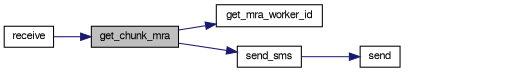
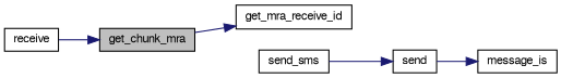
  digraph {
    rankdir=LR
    node [color=black fillcolor=white fontname=FreeSans fontsize=10 shape=record style=filled]
    edge [color=midnightblue fontname=FreeSans fontsize=10 labelfontname=FreeSans labelfontsize=10 style=solid]
    n1 [fillcolor=grey75 fontcolor=black height=0.2 label=get_chunk_mra width=0.4]
-   n2 [height=0.2 label=get_mra_worker_id width=0.4]
+   n2 [height=0.2 label=get_mra_receive_id width=0.4]
    n3 [height=0.2 label=send_sms width=0.4]
    n4 [height=0.2 label=send width=0.4]
    n5 [height=0.2 label=receive width=0.4]
+   n6 [height=0.2 label=message_is width=0.4]
    n1 -> n2
-   n1 -> n3
    n3 -> n4
+   n4 -> n6
    n5 -> n1
  }
